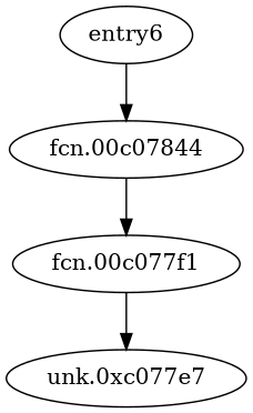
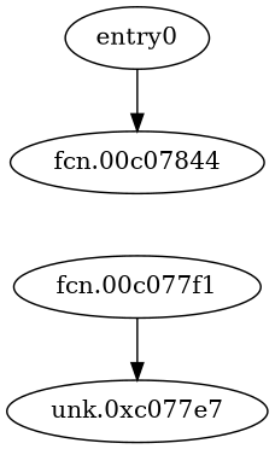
  digraph {
-   n1 [label=entry6]
+   n1 [label=entry0]
    n2 [label="fcn.00c07844"]
    n3 [label="fcn.00c077f1"]
    n4 [label="unk.0xc077e7"]
    n1 -> n2
-   n2 -> n3
    n3 -> n4
  }
